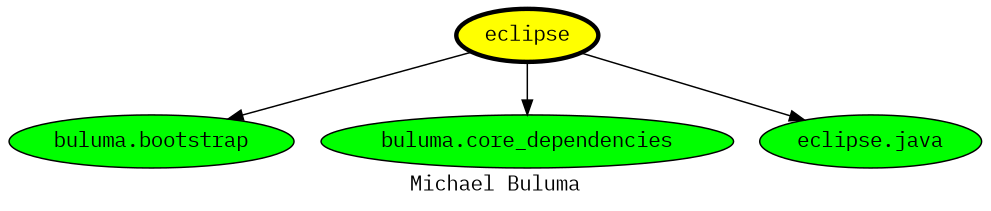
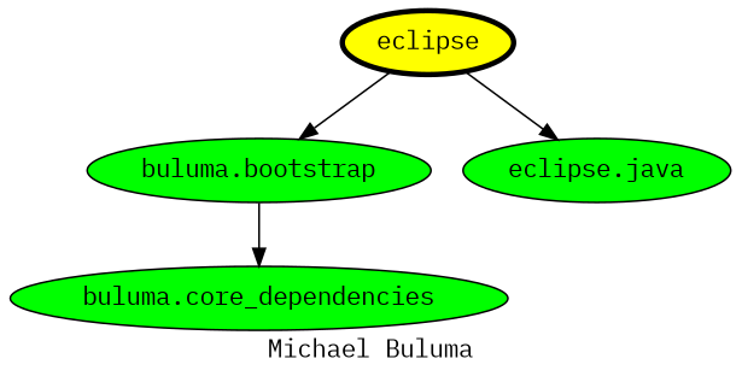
  digraph {
    fontname="IBM Plex Mono"
    label="Michael Buluma"
    node [fillcolor=green fontname="IBM Plex Mono" style=filled]
    edge [fontname="IBM Plex Mono"]
    eclipse [fillcolor=yellow penwidth=3]
    "buluma.bootstrap"
    "buluma.core_dependencies"
    n4 [label="eclipse.java"]
    eclipse -> "buluma.bootstrap"
-   eclipse -> "buluma.core_dependencies"
+   "buluma.bootstrap" -> "buluma.core_dependencies"
    eclipse -> n4
  }
